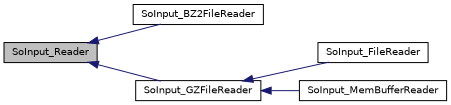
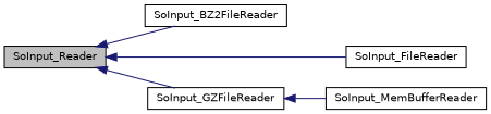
  digraph {
    rankdir=LR
    node [color=black fillcolor=white fontname=Helvetica fontsize=10 shape=record style=filled]
    edge [color=midnightblue dir=back fontname=Helvetica fontsize=10 labelfontname=Helvetica labelfontsize=10 style=solid]
    n1 [fillcolor=grey75 fontcolor=black height=0.2 label=SoInput_Reader width=0.4]
    n2 [height=0.2 label=SoInput_BZ2FileReader width=0.4]
    n3 [height=0.2 label=SoInput_FileReader width=0.4]
    n4 [height=0.2 label=SoInput_GZFileReader width=0.4]
    n5 [height=0.2 label=SoInput_MemBufferReader width=0.4]
    n1 -> n2
-   n4 -> n3
+   n1 -> n3
    n1 -> n4
    n4 -> n5
  }
